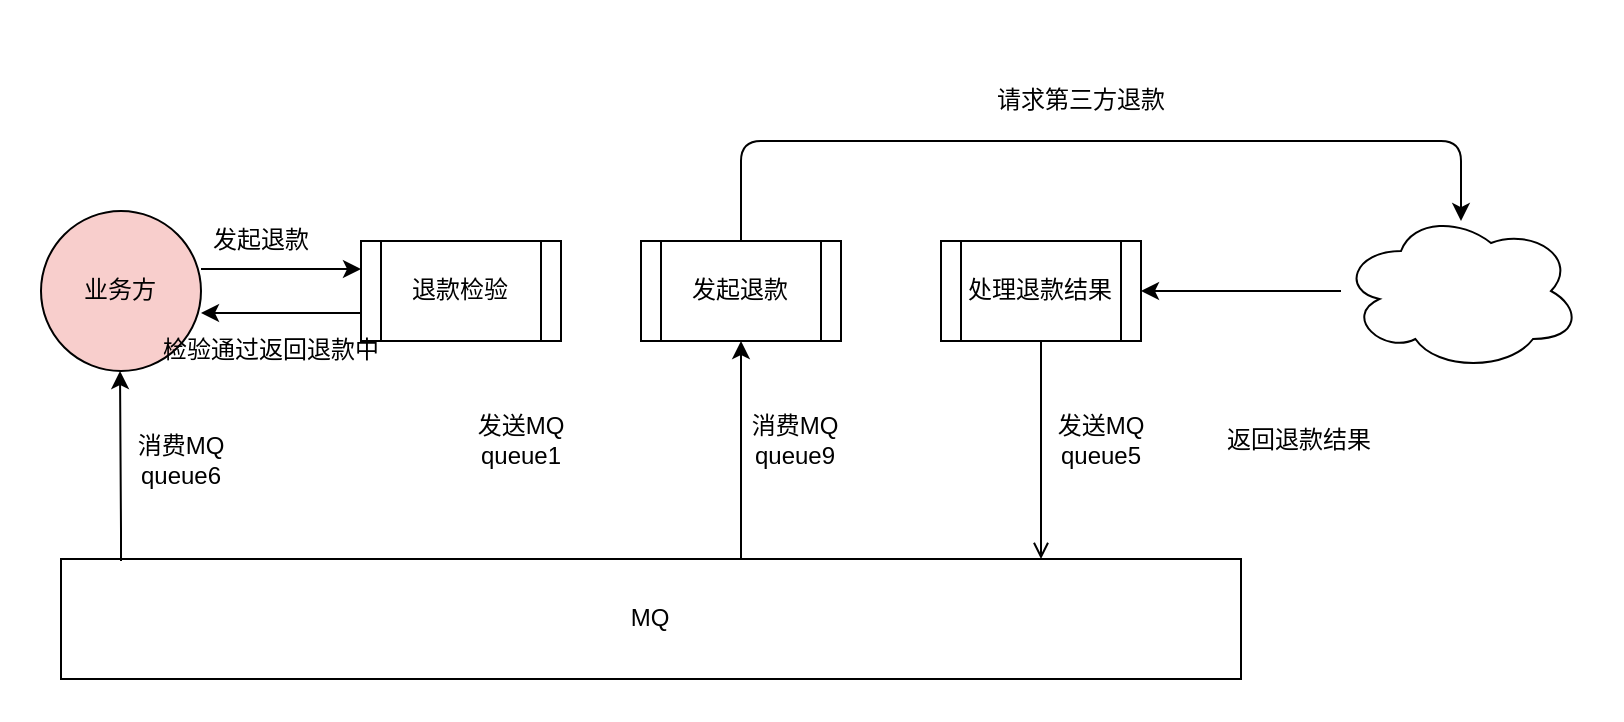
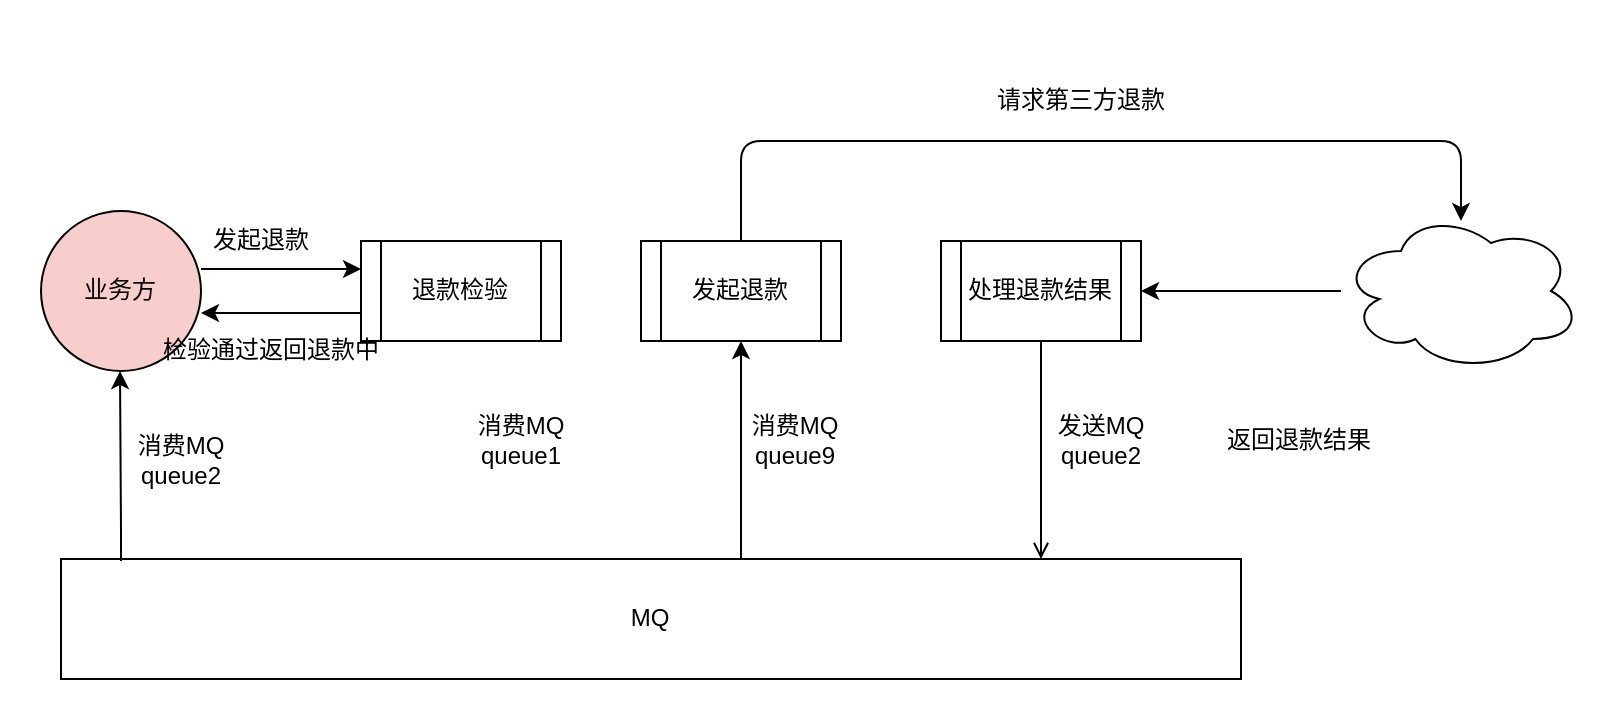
  <mxCell id="0" />
  <mxCell id="1" parent="0" />
  <mxCell id="2" value="" style="edgeStyle=orthogonalEdgeStyle;rounded=0;orthogonalLoop=1;jettySize=auto;html=1;" edge="1" parent="1" source="3" target="12"><mxGeometry relative="1" as="geometry"><Array as="points"><mxPoint x="650" y="145" /><mxPoint x="650" y="145" /></Array></mxGeometry></mxCell>
  <mxCell id="3" value="" style="ellipse;shape=cloud;whiteSpace=wrap;html=1;" vertex="1" parent="1"><mxGeometry x="670" y="105" width="120" height="80" as="geometry" /></mxCell>
  <mxCell id="4" style="edgeStyle=orthogonalEdgeStyle;rounded=0;orthogonalLoop=1;jettySize=auto;html=1;entryX=0.5;entryY=1;entryDx=0;entryDy=0;" edge="1" parent="1" source="5" target="10"><mxGeometry relative="1" as="geometry"><Array as="points"><mxPoint x="370" y="250" /><mxPoint x="370" y="250" /></Array></mxGeometry></mxCell>
  <mxCell id="5" value="MQ" style="rounded=0;whiteSpace=wrap;html=1;" vertex="1" parent="1"><mxGeometry x="30" y="279" width="590" height="60" as="geometry" /></mxCell>
  <mxCell id="6" value="" style="edgeStyle=orthogonalEdgeStyle;rounded=0;orthogonalLoop=1;jettySize=auto;html=1;" edge="1" parent="1" target="9"><mxGeometry relative="1" as="geometry"><mxPoint x="100" y="134" as="sourcePoint" /><mxPoint x="170" y="134" as="targetPoint" /><Array as="points"><mxPoint x="150" y="134" /><mxPoint x="150" y="134" /></Array></mxGeometry></mxCell>
  <mxCell id="7" value="业务方" style="ellipse;whiteSpace=wrap;html=1;aspect=fixed;fillColor=#f8cecc;" vertex="1" parent="1"><mxGeometry x="20" y="105" width="80" height="80" as="geometry" /></mxCell>
  <mxCell id="8" value="" style="edgeStyle=orthogonalEdgeStyle;rounded=0;orthogonalLoop=1;jettySize=auto;html=1;exitX=0;exitY=0.75;exitDx=0;exitDy=0;" edge="1" parent="1" source="9"><mxGeometry relative="1" as="geometry"><mxPoint x="170" y="156" as="sourcePoint" /><mxPoint x="100" y="156" as="targetPoint" /><Array as="points"><mxPoint x="180" y="156" /></Array></mxGeometry></mxCell>
  <mxCell id="9" value="退款检验" style="shape=process;whiteSpace=wrap;html=1;backgroundOutline=1;" vertex="1" parent="1"><mxGeometry x="180" y="120" width="100" height="50" as="geometry" /></mxCell>
  <mxCell id="10" value="发起退款" style="shape=process;whiteSpace=wrap;html=1;backgroundOutline=1;" vertex="1" parent="1"><mxGeometry x="320" y="120" width="100" height="50" as="geometry" /></mxCell>
  <mxCell id="11" value="" style="edgeStyle=orthogonalEdgeStyle;rounded=0;orthogonalLoop=1;jettySize=auto;html=1;endArrow=open;" edge="1" parent="1" source="12" target="5"><mxGeometry relative="1" as="geometry"><Array as="points"><mxPoint x="520" y="240" /><mxPoint x="520" y="240" /></Array></mxGeometry></mxCell>
  <mxCell id="12" value="处理退款结果" style="shape=process;whiteSpace=wrap;html=1;backgroundOutline=1;" vertex="1" parent="1"><mxGeometry x="470" y="120" width="100" height="50" as="geometry" /></mxCell>
  <mxCell id="13" value="发起退款" style="text;html=1;align=center;verticalAlign=middle;resizable=0;points=[];autosize=1;" vertex="1" parent="1"><mxGeometry x="100" y="110" width="60" height="20" as="geometry" /></mxCell>
  <mxCell id="14" value="检验通过返回退款中" style="text;html=1;align=center;verticalAlign=middle;resizable=0;points=[];autosize=1;" vertex="1" parent="1"><mxGeometry x="75" y="165" width="120" height="20" as="geometry" /></mxCell>
  <mxCell id="15" value="" style="edgeStyle=elbowEdgeStyle;elbow=vertical;endArrow=classic;html=1;entryX=0.5;entryY=0.063;entryDx=0;entryDy=0;entryPerimeter=0;exitX=0.5;exitY=0;exitDx=0;exitDy=0;" edge="1" parent="1" source="10" target="3"><mxGeometry width="50" height="50" relative="1" as="geometry"><mxPoint x="400" y="120" as="sourcePoint" /><mxPoint x="630" y="130" as="targetPoint" /><Array as="points"><mxPoint x="550" y="70" /><mxPoint x="330" y="30" /><mxPoint x="510" y="20" /></Array></mxGeometry></mxCell>
- <mxCell id="16" value="发送MQ&lt;br&gt;queue1" style="text;html=1;align=center;verticalAlign=middle;resizable=0;points=[];autosize=1;" vertex="1" parent="1"><mxGeometry x="230" y="205" width="60" height="30" as="geometry" /></mxCell>
+ <mxCell id="16" value="消费MQ&lt;br&gt;queue1" style="text;html=1;align=center;verticalAlign=middle;resizable=0;points=[];autosize=1;" vertex="1" parent="1"><mxGeometry x="230" y="205" width="60" height="30" as="geometry" /></mxCell>
  <mxCell id="17" value="消费MQ&lt;br&gt;queue9" style="text;html=1;align=center;verticalAlign=middle;resizable=0;points=[];autosize=1;" vertex="1" parent="1"><mxGeometry x="367" y="205" width="60" height="30" as="geometry" /></mxCell>
  <mxCell id="18" value="请求第三方退款" style="text;html=1;align=center;verticalAlign=middle;resizable=0;points=[];autosize=1;" vertex="1" parent="1"><mxGeometry x="490" y="40" width="100" height="20" as="geometry" /></mxCell>
  <mxCell id="19" value="返回退款结果" style="text;html=1;align=center;verticalAlign=middle;resizable=0;points=[];autosize=1;" vertex="1" parent="1"><mxGeometry x="604" y="210" width="90" height="20" as="geometry" /></mxCell>
- <mxCell id="20" value="发送MQ&lt;br&gt;queue5" style="text;html=1;align=center;verticalAlign=middle;resizable=0;points=[];autosize=1;" vertex="1" parent="1"><mxGeometry x="520" y="205" width="60" height="30" as="geometry" /></mxCell>
+ <mxCell id="20" value="发送MQ&lt;br&gt;queue2" style="text;html=1;align=center;verticalAlign=middle;resizable=0;points=[];autosize=1;" vertex="1" parent="1"><mxGeometry x="520" y="205" width="60" height="30" as="geometry" /></mxCell>
  <mxCell id="21" style="edgeStyle=orthogonalEdgeStyle;rounded=0;orthogonalLoop=1;jettySize=auto;html=1;entryX=0.5;entryY=1;entryDx=0;entryDy=0;" edge="1" parent="1"><mxGeometry relative="1" as="geometry"><mxPoint x="60" y="280" as="sourcePoint" /><mxPoint x="59.5" y="185" as="targetPoint" /><Array as="points"><mxPoint x="59.5" y="265" /><mxPoint x="59.5" y="265" /></Array></mxGeometry></mxCell>
- <mxCell id="22" value="消费MQ&lt;br&gt;queue6" style="text;html=1;align=center;verticalAlign=middle;resizable=0;points=[];autosize=1;" vertex="1" parent="1"><mxGeometry x="60" y="215" width="60" height="30" as="geometry" /></mxCell>
+ <mxCell id="22" value="消费MQ&lt;br&gt;queue2" style="text;html=1;align=center;verticalAlign=middle;resizable=0;points=[];autosize=1;" vertex="1" parent="1"><mxGeometry x="60" y="215" width="60" height="30" as="geometry" /></mxCell>
